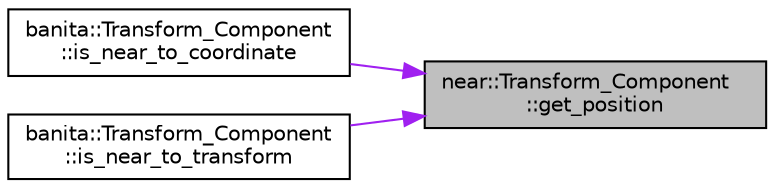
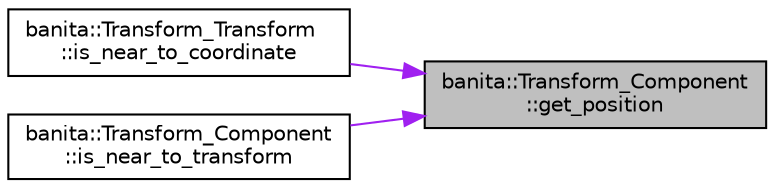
  digraph {
    rankdir=RL
    node [color=black fillcolor=white fontname=Helvetica fontsize=10 shape=record style=filled]
    edge [color=purple dir=back fontname=Helvetica fontsize=10 labelfontname=Helvetica labelfontsize=10 style=solid]
-   n1 [fillcolor=grey75 fontcolor=black height=0.2 label="near::Transform_Component\l::get_position" width=0.4]
-   n2 [height=0.2 label="banita::Transform_Component\l::is_near_to_coordinate" width=0.4]
+   n1 [fillcolor=grey75 fontcolor=black height=0.2 label="banita::Transform_Component\l::get_position" width=0.4]
+   n2 [height=0.2 label="banita::Transform_Transform\l::is_near_to_coordinate" width=0.4]
    n3 [height=0.2 label="banita::Transform_Component\l::is_near_to_transform" width=0.4]
    n1 -> n2
    n1 -> n3
  }
